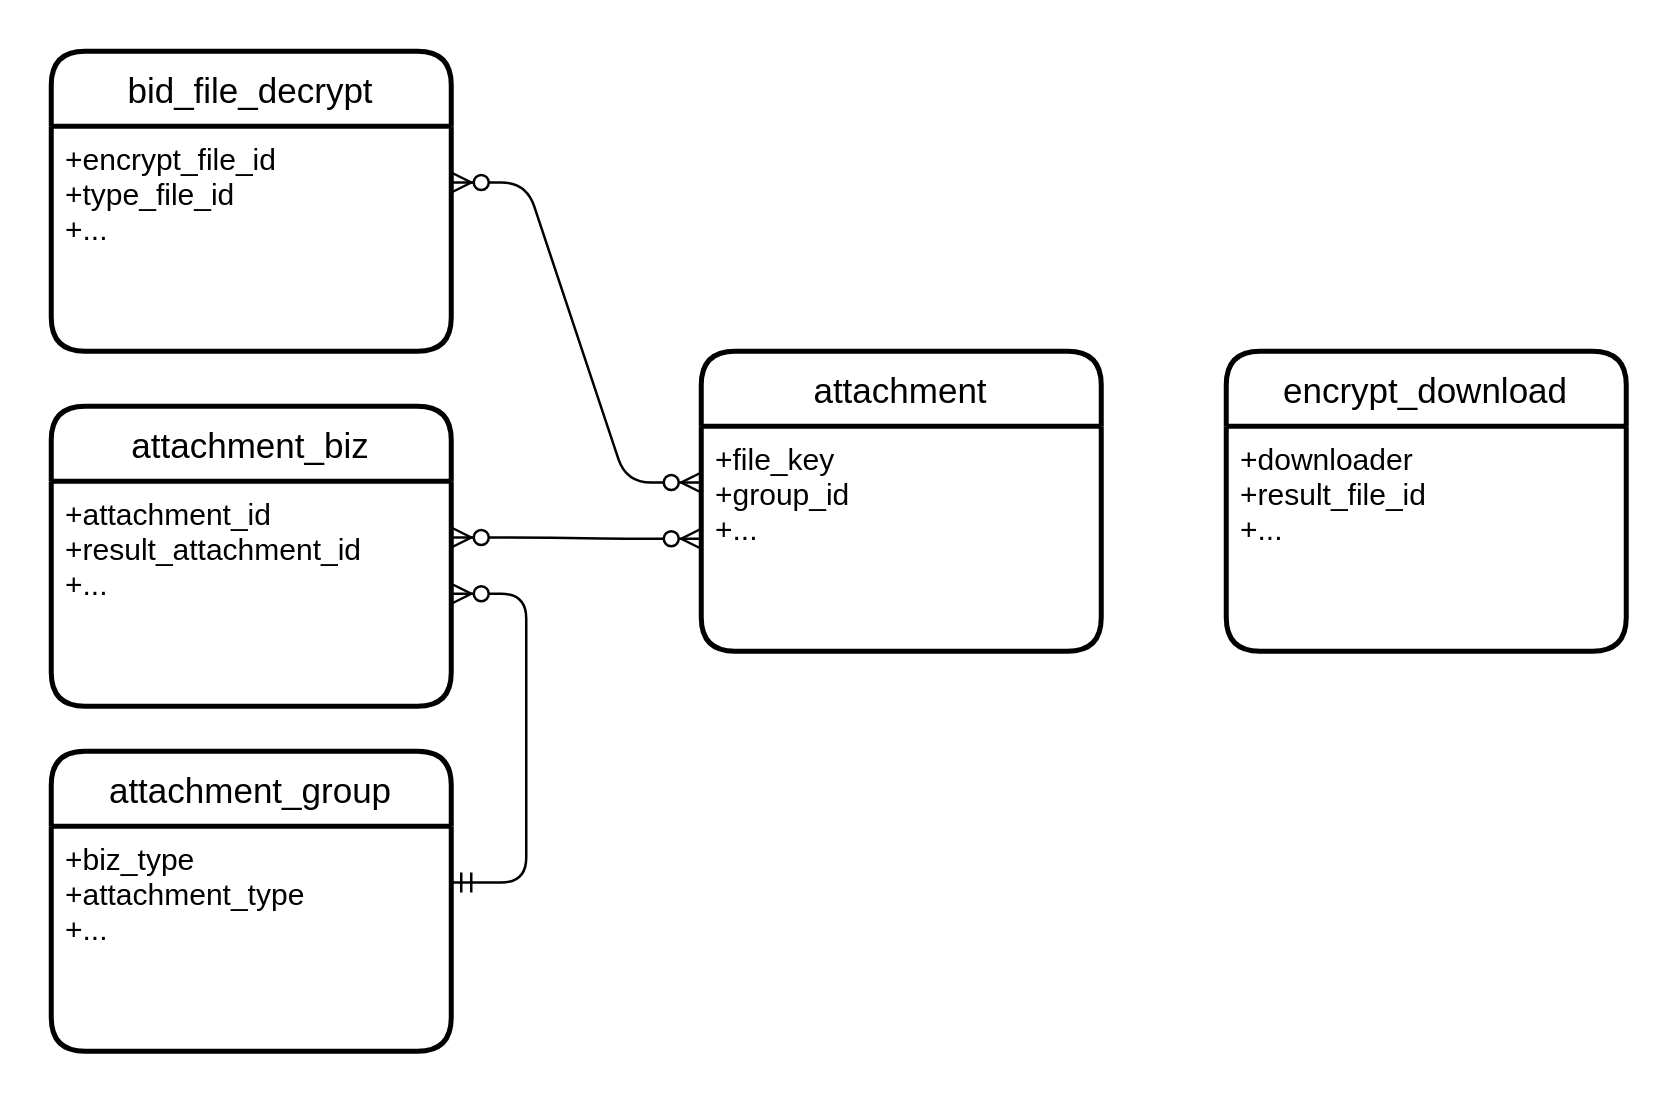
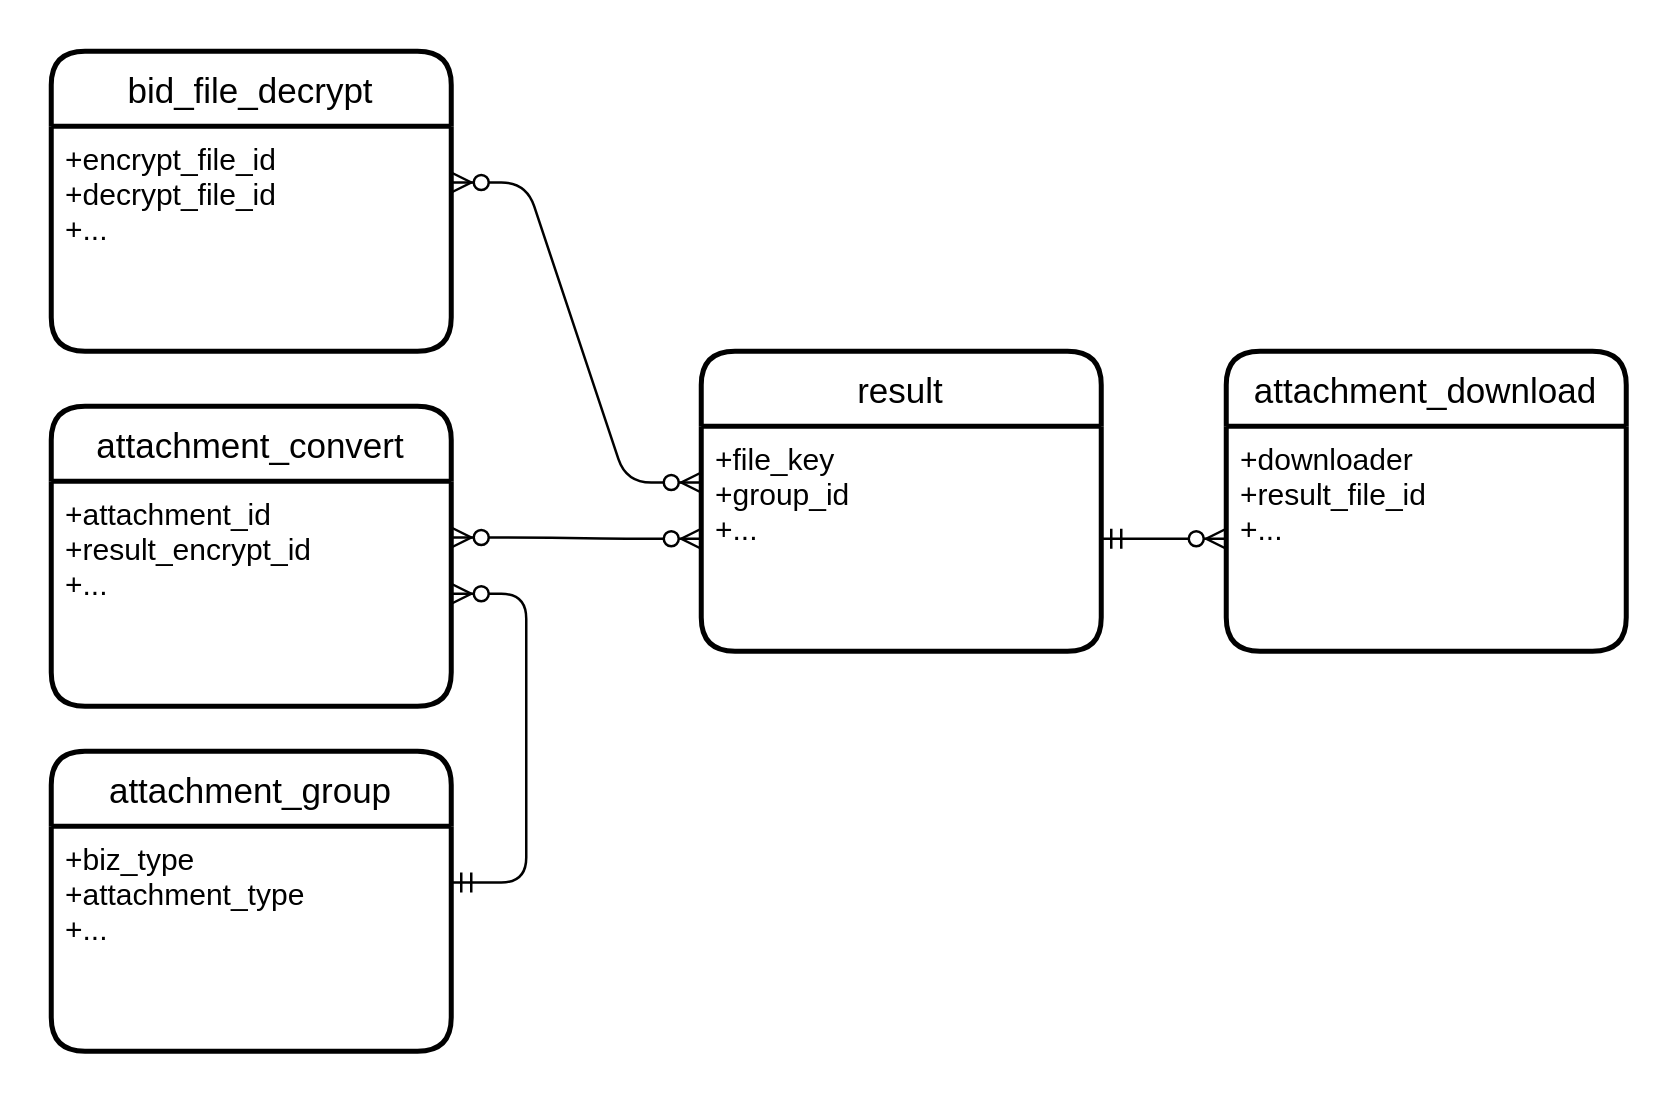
  <mxCell id="0" />
  <mxCell id="1" parent="0" />
- <mxCell id="2" value="attachment" style="swimlane;childLayout=stackLayout;horizontal=1;startSize=30;horizontalStack=0;rounded=1;fontSize=14;fontStyle=0;strokeWidth=2;resizeParent=0;resizeLast=1;shadow=0;dashed=0;align=center;" vertex="1" parent="1"><mxGeometry x="280" y="140" width="160" height="120" as="geometry" /></mxCell>
+ <mxCell id="2" value="result" style="swimlane;childLayout=stackLayout;horizontal=1;startSize=30;horizontalStack=0;rounded=1;fontSize=14;fontStyle=0;strokeWidth=2;resizeParent=0;resizeLast=1;shadow=0;dashed=0;align=center;" vertex="1" parent="1"><mxGeometry x="280" y="140" width="160" height="120" as="geometry" /></mxCell>
  <mxCell id="3" value="+file_key&#10;+group_id&#10;+..." style="align=left;strokeColor=none;fillColor=none;spacingLeft=4;fontSize=12;verticalAlign=top;resizable=0;rotatable=0;part=1;" vertex="1" parent="2"><mxGeometry y="30" width="160" height="90" as="geometry" /></mxCell>
- <mxCell id="4" value="attachment_biz" style="swimlane;childLayout=stackLayout;horizontal=1;startSize=30;horizontalStack=0;rounded=1;fontSize=14;fontStyle=0;strokeWidth=2;resizeParent=0;resizeLast=1;shadow=0;dashed=0;align=center;" vertex="1" parent="1"><mxGeometry x="20" y="162" width="160" height="120" as="geometry" /></mxCell>
- <mxCell id="5" value="+attachment_id&#10;+result_attachment_id&#10;+..." style="align=left;strokeColor=none;fillColor=none;spacingLeft=4;fontSize=12;verticalAlign=top;resizable=0;rotatable=0;part=1;" vertex="1" parent="4"><mxGeometry y="30" width="160" height="90" as="geometry" /></mxCell>
- <mxCell id="6" value="encrypt_download" style="swimlane;childLayout=stackLayout;horizontal=1;startSize=30;horizontalStack=0;rounded=1;fontSize=14;fontStyle=0;strokeWidth=2;resizeParent=0;resizeLast=1;shadow=0;dashed=0;align=center;" vertex="1" parent="1"><mxGeometry x="490" y="140" width="160" height="120" as="geometry"><mxRectangle x="205" y="150" width="180" height="30" as="alternateBounds" /></mxGeometry></mxCell>
+ <mxCell id="4" value="attachment_convert" style="swimlane;childLayout=stackLayout;horizontal=1;startSize=30;horizontalStack=0;rounded=1;fontSize=14;fontStyle=0;strokeWidth=2;resizeParent=0;resizeLast=1;shadow=0;dashed=0;align=center;" vertex="1" parent="1"><mxGeometry x="20" y="162" width="160" height="120" as="geometry" /></mxCell>
+ <mxCell id="5" value="+attachment_id&#10;+result_encrypt_id&#10;+..." style="align=left;strokeColor=none;fillColor=none;spacingLeft=4;fontSize=12;verticalAlign=top;resizable=0;rotatable=0;part=1;" vertex="1" parent="4"><mxGeometry y="30" width="160" height="90" as="geometry" /></mxCell>
+ <mxCell id="6" value="attachment_download" style="swimlane;childLayout=stackLayout;horizontal=1;startSize=30;horizontalStack=0;rounded=1;fontSize=14;fontStyle=0;strokeWidth=2;resizeParent=0;resizeLast=1;shadow=0;dashed=0;align=center;" vertex="1" parent="1"><mxGeometry x="490" y="140" width="160" height="120" as="geometry"><mxRectangle x="205" y="150" width="180" height="30" as="alternateBounds" /></mxGeometry></mxCell>
  <mxCell id="7" value="+downloader&#10;+result_file_id&#10;+..." style="align=left;strokeColor=none;fillColor=none;spacingLeft=4;fontSize=12;verticalAlign=top;resizable=0;rotatable=0;part=1;" vertex="1" parent="6"><mxGeometry y="30" width="160" height="90" as="geometry" /></mxCell>
  <mxCell id="8" value="attachment_group" style="swimlane;childLayout=stackLayout;horizontal=1;startSize=30;horizontalStack=0;rounded=1;fontSize=14;fontStyle=0;strokeWidth=2;resizeParent=0;resizeLast=1;shadow=0;dashed=0;align=center;" vertex="1" parent="1"><mxGeometry x="20" y="300" width="160" height="120" as="geometry" /></mxCell>
  <mxCell id="9" value="+biz_type&#10;+attachment_type&#10;+..." style="align=left;strokeColor=none;fillColor=none;spacingLeft=4;fontSize=12;verticalAlign=top;resizable=0;rotatable=0;part=1;" vertex="1" parent="8"><mxGeometry y="30" width="160" height="90" as="geometry" /></mxCell>
  <mxCell id="10" value="bid_file_decrypt" style="swimlane;childLayout=stackLayout;horizontal=1;startSize=30;horizontalStack=0;rounded=1;fontSize=14;fontStyle=0;strokeWidth=2;resizeParent=0;resizeLast=1;shadow=0;dashed=0;align=center;" vertex="1" parent="1"><mxGeometry x="20" y="20" width="160" height="120" as="geometry" /></mxCell>
- <mxCell id="11" value="+encrypt_file_id&#10;+type_file_id&#10;+..." style="align=left;strokeColor=none;fillColor=none;spacingLeft=4;fontSize=12;verticalAlign=top;resizable=0;rotatable=0;part=1;" vertex="1" parent="10"><mxGeometry y="30" width="160" height="90" as="geometry" /></mxCell>
+ <mxCell id="11" value="+encrypt_file_id&#10;+decrypt_file_id&#10;+..." style="align=left;strokeColor=none;fillColor=none;spacingLeft=4;fontSize=12;verticalAlign=top;resizable=0;rotatable=0;part=1;" vertex="1" parent="10"><mxGeometry y="30" width="160" height="90" as="geometry" /></mxCell>
  <mxCell id="12" value="" style="edgeStyle=entityRelationEdgeStyle;fontSize=12;html=1;endArrow=ERzeroToMany;endFill=1;startArrow=ERzeroToMany;exitX=1;exitY=0.25;exitDx=0;exitDy=0;entryX=0;entryY=0.5;entryDx=0;entryDy=0;" edge="1" parent="1" source="5" target="3"><mxGeometry width="100" height="100" relative="1" as="geometry"><mxPoint x="250" y="410" as="sourcePoint" /><mxPoint x="350" y="310" as="targetPoint" /></mxGeometry></mxCell>
+ <mxCell id="13" value="" style="edgeStyle=entityRelationEdgeStyle;fontSize=12;html=1;endArrow=ERzeroToMany;startArrow=ERmandOne;exitX=1;exitY=0.5;exitDx=0;exitDy=0;entryX=0;entryY=0.5;entryDx=0;entryDy=0;" edge="1" parent="1" source="3" target="7"><mxGeometry width="100" height="100" relative="1" as="geometry"><mxPoint x="490" y="140" as="sourcePoint" /><mxPoint x="590" y="40" as="targetPoint" /></mxGeometry></mxCell>
  <mxCell id="14" value="" style="edgeStyle=entityRelationEdgeStyle;fontSize=12;html=1;endArrow=ERzeroToMany;startArrow=ERmandOne;exitX=1;exitY=0.25;exitDx=0;exitDy=0;" edge="1" parent="1" source="9" target="5"><mxGeometry width="100" height="100" relative="1" as="geometry"><mxPoint x="390" y="339" as="sourcePoint" /><mxPoint x="470" y="339" as="targetPoint" /></mxGeometry></mxCell>
  <mxCell id="15" value="" style="edgeStyle=entityRelationEdgeStyle;fontSize=12;html=1;endArrow=ERzeroToMany;endFill=1;startArrow=ERzeroToMany;exitX=1;exitY=0.25;exitDx=0;exitDy=0;entryX=0;entryY=0.25;entryDx=0;entryDy=0;" edge="1" parent="1" source="11" target="3"><mxGeometry width="100" height="100" relative="1" as="geometry"><mxPoint x="210" y="49.5" as="sourcePoint" /><mxPoint x="290" y="49.5" as="targetPoint" /></mxGeometry></mxCell>
